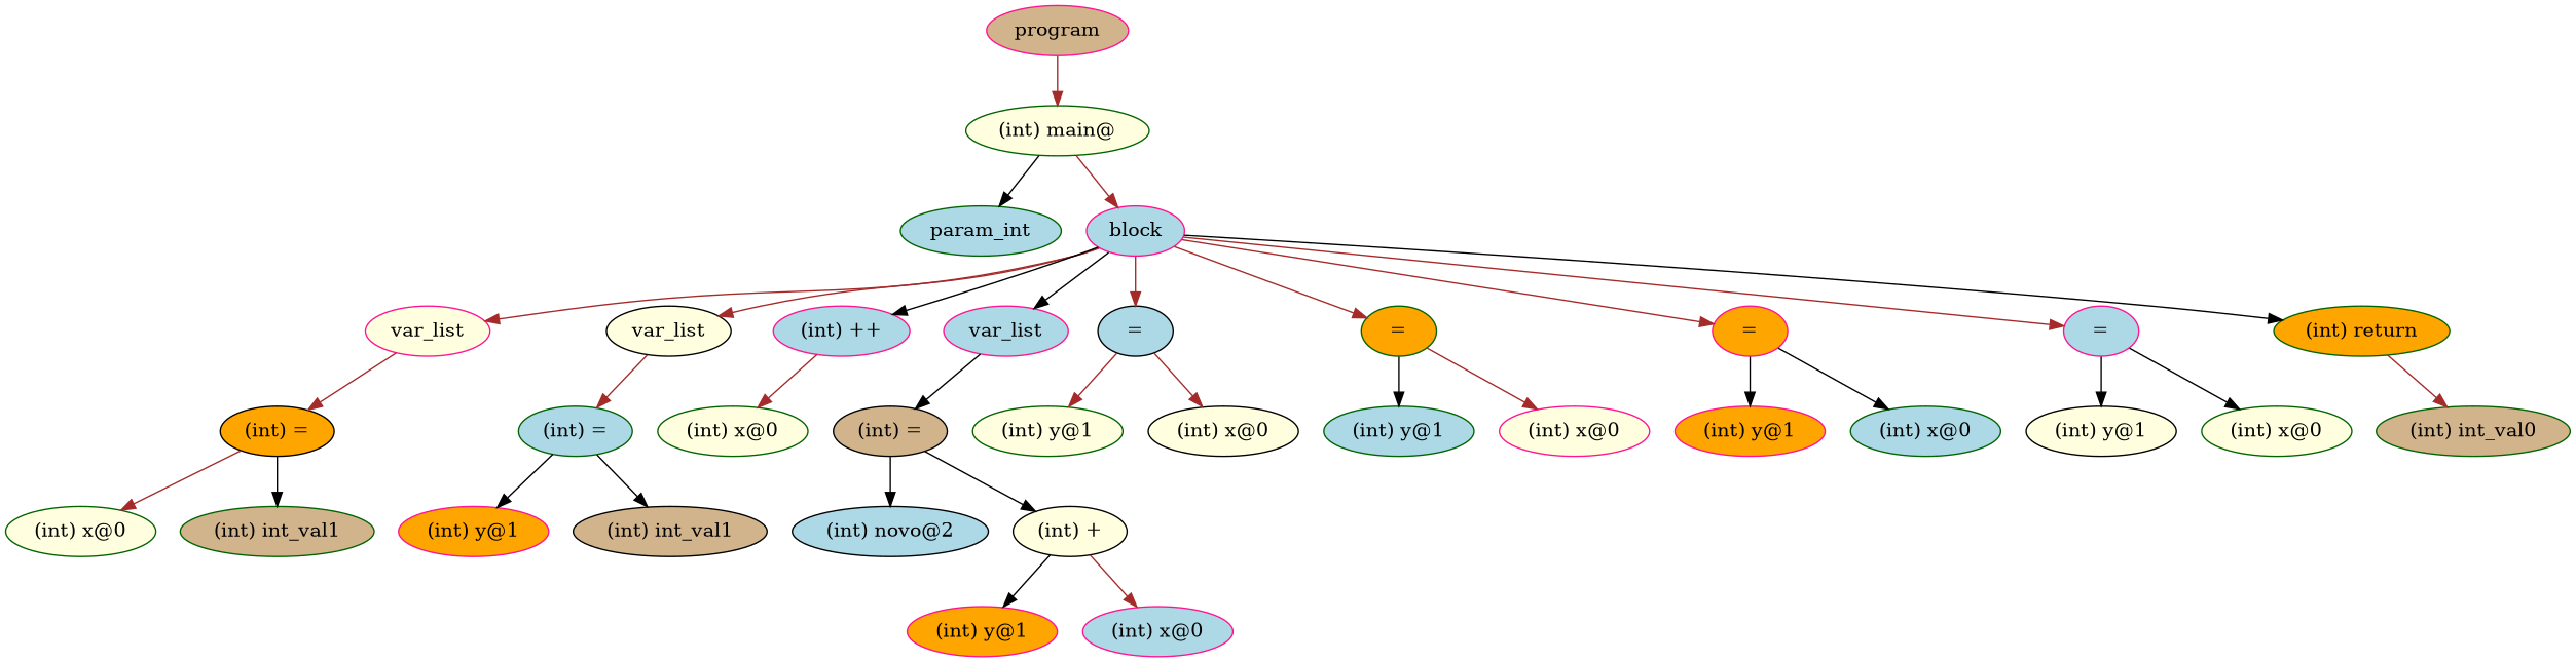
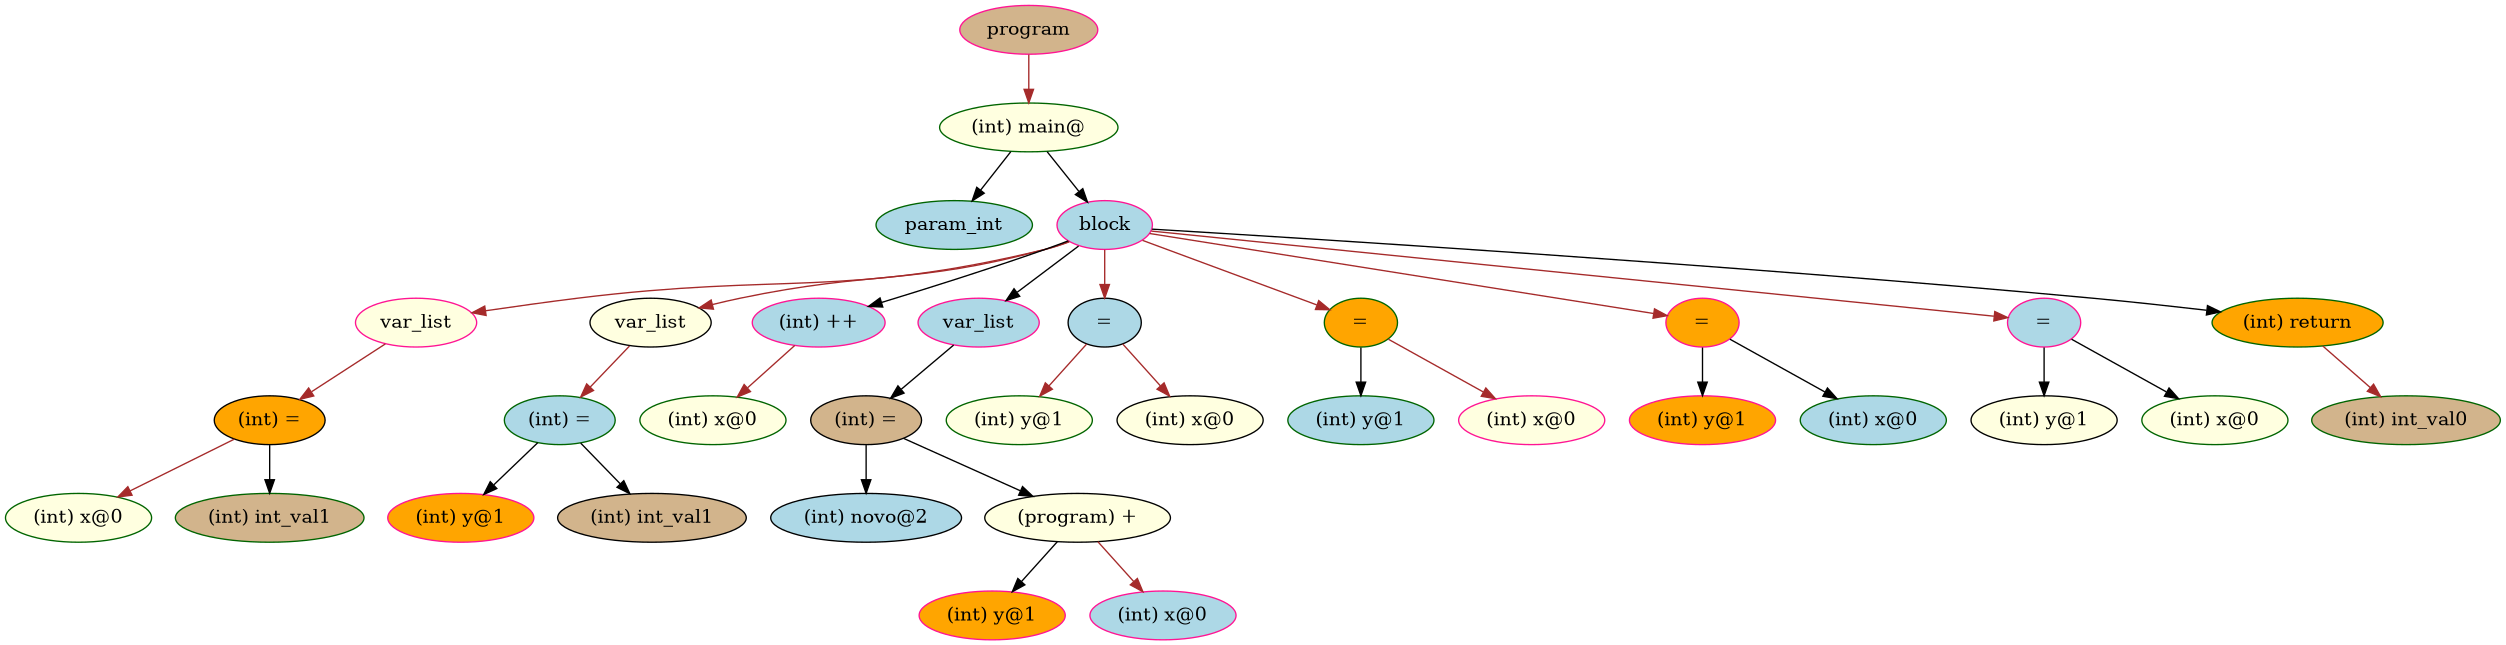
  digraph {
    ordering=out
    node [color=darkgreen fillcolor=lightyellow style=filled]
    edge [color=black]
    n1 [color=deeppink fillcolor=tan label=program]
    n2 [label="(int) main@"]
    n3 [fillcolor=lightblue label=param_int]
    n4 [color=deeppink fillcolor=lightblue label=block]
    n5 [color=deeppink label=var_list]
    n6 [color=black label=var_list]
    n7 [color=deeppink fillcolor=lightblue label="(int) ++"]
    n8 [color=deeppink fillcolor=lightblue label=var_list]
    n9 [color=black fillcolor=lightblue label="="]
    n10 [fillcolor=orange label="="]
    n11 [color=deeppink fillcolor=orange label="="]
    n12 [color=deeppink fillcolor=lightblue label="="]
    n13 [fillcolor=orange label="(int) return"]
    n14 [color=black fillcolor=orange label="(int) ="]
    n15 [fillcolor=lightblue label="(int) ="]
    n16 [label="(int) x@0"]
    n17 [color=black fillcolor=tan label="(int) ="]
    n18 [label="(int) y@1"]
    n19 [color=black label="(int) x@0"]
    n20 [fillcolor=lightblue label="(int) y@1"]
    n21 [color=deeppink label="(int) x@0"]
    n22 [color=deeppink fillcolor=orange label="(int) y@1"]
    n23 [fillcolor=lightblue label="(int) x@0"]
    n24 [color=black label="(int) y@1"]
    n25 [label="(int) x@0"]
    n26 [fillcolor=tan label="(int) int_val0"]
    n27 [label="(int) x@0"]
    n28 [fillcolor=tan label="(int) int_val1"]
    n29 [color=deeppink fillcolor=orange label="(int) y@1"]
    n30 [color=black fillcolor=tan label="(int) int_val1"]
    n31 [color=black fillcolor=lightblue label="(int) novo@2"]
-   n32 [color=black label="(int) +"]
+   n32 [color=black label="(program) +"]
    n33 [color=deeppink fillcolor=orange label="(int) y@1"]
    n34 [color=deeppink fillcolor=lightblue label="(int) x@0"]
    n1 -> n2 [color=brown]
    n2 -> n3
-   n2 -> n4 [color=brown]
+   n2 -> n4
    n4 -> n5 [color=brown]
    n4 -> n6 [color=brown]
    n4 -> n7
    n4 -> n8
    n4 -> n9 [color=brown]
    n4 -> n10 [color=brown]
    n4 -> n11 [color=brown]
    n4 -> n12 [color=brown]
    n4 -> n13
    n5 -> n14 [color=brown]
    n6 -> n15 [color=brown]
    n7 -> n16 [color=brown]
    n8 -> n17
    n9 -> n18 [color=brown]
    n9 -> n19 [color=brown]
    n10 -> n20
    n10 -> n21 [color=brown]
    n11 -> n22
    n11 -> n23
    n12 -> n24
    n12 -> n25
    n13 -> n26 [color=brown]
    n14 -> n27 [color=brown]
    n14 -> n28
    n15 -> n29
    n15 -> n30
    n17 -> n31
    n17 -> n32
    n32 -> n33
    n32 -> n34 [color=brown]
  }
